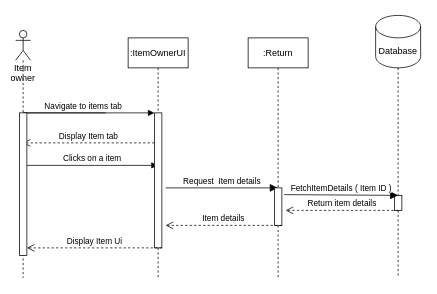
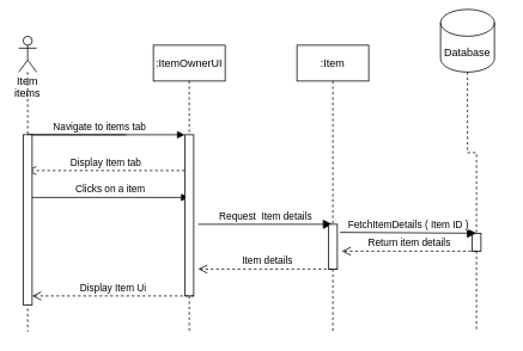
  <mxCell id="0" />
  <mxCell id="1" parent="0" />
- <mxCell id="2" value="Item owner" style="shape=umlLifeline;participant=umlActor;perimeter=lifelinePerimeter;whiteSpace=wrap;html=1;container=1;collapsible=0;recursiveResize=0;verticalAlign=top;spacingTop=36;outlineConnect=0;align=center;" vertex="1" parent="1"><mxGeometry x="20" y="40" width="20" height="330" as="geometry" /></mxCell>
+ <mxCell id="2" value="Item items" style="shape=umlLifeline;participant=umlActor;perimeter=lifelinePerimeter;whiteSpace=wrap;html=1;container=1;collapsible=0;recursiveResize=0;verticalAlign=top;spacingTop=36;outlineConnect=0;align=center;" vertex="1" parent="1"><mxGeometry x="20" y="40" width="20" height="330" as="geometry" /></mxCell>
  <mxCell id="3" value=":ItemOwnerUI" style="shape=umlLifeline;perimeter=lifelinePerimeter;whiteSpace=wrap;html=1;container=0;collapsible=0;recursiveResize=0;outlineConnect=0;" vertex="1" parent="1"><mxGeometry x="170" y="50" width="80" height="320" as="geometry" /></mxCell>
  <mxCell id="4" value="Display Item tab" style="html=1;verticalAlign=bottom;endArrow=open;dashed=1;endSize=8;rounded=0;" edge="1" parent="1" source="8" target="2"><mxGeometry relative="1" as="geometry"><mxPoint x="110" y="226" as="targetPoint" /><mxPoint x="170" y="190" as="sourcePoint" /><Array as="points"><mxPoint x="110" y="190" /></Array></mxGeometry></mxCell>
  <mxCell id="5" value="Clicks on a item" style="html=1;verticalAlign=bottom;endArrow=block;rounded=0;" edge="1" parent="1" target="3"><mxGeometry x="0.029" y="1" relative="1" as="geometry"><mxPoint x="30" y="220" as="sourcePoint" /><mxPoint x="175" y="220" as="targetPoint" /><Array as="points"><mxPoint x="30" y="220" /></Array><mxPoint as="offset" /></mxGeometry></mxCell>
- <mxCell id="6" value="Database" style="shape=cylinder3;whiteSpace=wrap;html=1;boundedLbl=1;backgroundOutline=1;size=15;" vertex="1" parent="1"><mxGeometry x="500" y="20" width="60" height="70" as="geometry" /></mxCell>
+ <mxCell id="6" value="Database" style="shape=cylinder3;whiteSpace=wrap;html=1;boundedLbl=1;backgroundOutline=1;size=15;" vertex="1" parent="1"><mxGeometry x="490" y="10" width="60" height="70" as="geometry" /></mxCell>
  <mxCell id="7" value="" style="edgeStyle=orthogonalEdgeStyle;rounded=0;orthogonalLoop=1;jettySize=auto;html=1;exitX=0.5;exitY=1;exitDx=0;exitDy=0;exitPerimeter=0;endArrow=none;endFill=0;dashed=1;startArrow=none;" edge="1" parent="1" source="15"><mxGeometry relative="1" as="geometry"><mxPoint x="530" y="370" as="targetPoint" /><mxPoint x="530" y="90" as="sourcePoint" /></mxGeometry></mxCell>
  <mxCell id="8" value="" style="html=1;points=[];perimeter=orthogonalPerimeter;" vertex="1" parent="1"><mxGeometry x="205" y="150" width="10" height="180" as="geometry" /></mxCell>
  <mxCell id="9" value="Navigate to items tab" style="html=1;verticalAlign=bottom;endArrow=block;entryX=0;entryY=0;rounded=0;endFill=1;" edge="1" parent="1" target="8"><mxGeometry x="0.333" relative="1" as="geometry"><mxPoint x="140" y="150" as="sourcePoint" /><Array as="points"><mxPoint x="30" y="150" /></Array><mxPoint as="offset" /></mxGeometry></mxCell>
  <mxCell id="10" value="Request&amp;nbsp; Item details" style="html=1;verticalAlign=bottom;endArrow=block;endSize=8;rounded=0;endFill=1;" edge="1" parent="1" target="12"><mxGeometry relative="1" as="geometry"><mxPoint x="59.929" y="250" as="targetPoint" /><mxPoint x="220" y="250" as="sourcePoint" /><Array as="points"><mxPoint x="220" y="250" /></Array></mxGeometry></mxCell>
  <mxCell id="11" value="" style="html=1;points=[];perimeter=orthogonalPerimeter;" vertex="1" parent="1"><mxGeometry x="25" y="150" width="10" height="190" as="geometry" /></mxCell>
- <mxCell id="12" value=":Return" style="shape=umlLifeline;perimeter=lifelinePerimeter;whiteSpace=wrap;html=1;container=1;collapsible=0;recursiveResize=0;outlineConnect=0;" vertex="1" parent="1"><mxGeometry x="330" y="50" width="80" height="320" as="geometry" /></mxCell>
+ <mxCell id="12" value=":Item" style="shape=umlLifeline;perimeter=lifelinePerimeter;whiteSpace=wrap;html=1;container=1;collapsible=0;recursiveResize=0;outlineConnect=0;" vertex="1" parent="1"><mxGeometry x="330" y="50" width="80" height="320" as="geometry" /></mxCell>
  <mxCell id="13" value="" style="html=1;points=[];perimeter=orthogonalPerimeter;" vertex="1" parent="12"><mxGeometry x="35" y="200" width="10" height="50" as="geometry" /></mxCell>
  <mxCell id="14" value="Item details" style="html=1;verticalAlign=bottom;endArrow=open;dashed=1;endSize=8;rounded=0;" edge="1" parent="12"><mxGeometry relative="1" as="geometry"><mxPoint x="-110" y="250" as="targetPoint" /><mxPoint x="45" y="250" as="sourcePoint" /><Array as="points"><mxPoint x="-50" y="250" /></Array></mxGeometry></mxCell>
  <mxCell id="15" value="" style="html=1;points=[];perimeter=orthogonalPerimeter;" vertex="1" parent="1"><mxGeometry x="525" y="260" width="10" height="20" as="geometry" /></mxCell>
  <mxCell id="16" value="" style="edgeStyle=orthogonalEdgeStyle;rounded=0;orthogonalLoop=1;jettySize=auto;html=1;exitX=0.5;exitY=1;exitDx=0;exitDy=0;exitPerimeter=0;endArrow=none;endFill=0;dashed=1;" edge="1" parent="1" source="6" target="15"><mxGeometry relative="1" as="geometry"><mxPoint x="530" y="530" as="targetPoint" /><mxPoint x="530" y="90" as="sourcePoint" /></mxGeometry></mxCell>
  <mxCell id="17" value="FetchItemDetails ( Item ID )" style="html=1;verticalAlign=bottom;endArrow=block;endSize=8;rounded=0;endFill=1;exitX=1.3;exitY=0.18;exitDx=0;exitDy=0;exitPerimeter=0;" edge="1" parent="1" source="13"><mxGeometry relative="1" as="geometry"><mxPoint x="530" y="260" as="targetPoint" /><mxPoint x="340" y="260" as="sourcePoint" /><Array as="points" /></mxGeometry></mxCell>
  <mxCell id="18" value="Return item details" style="html=1;verticalAlign=bottom;endArrow=open;dashed=1;endSize=8;rounded=0;" edge="1" parent="1"><mxGeometry relative="1" as="geometry"><mxPoint x="380" y="280" as="targetPoint" /><mxPoint x="530" y="280" as="sourcePoint" /><Array as="points" /></mxGeometry></mxCell>
  <mxCell id="19" value="Display Item Ui" style="html=1;verticalAlign=bottom;endArrow=open;dashed=1;endSize=8;rounded=0;" edge="1" parent="1" target="11"><mxGeometry relative="1" as="geometry"><mxPoint x="50" y="330" as="targetPoint" /><mxPoint x="215" y="330" as="sourcePoint" /><Array as="points"><mxPoint x="120" y="330" /></Array></mxGeometry></mxCell>
